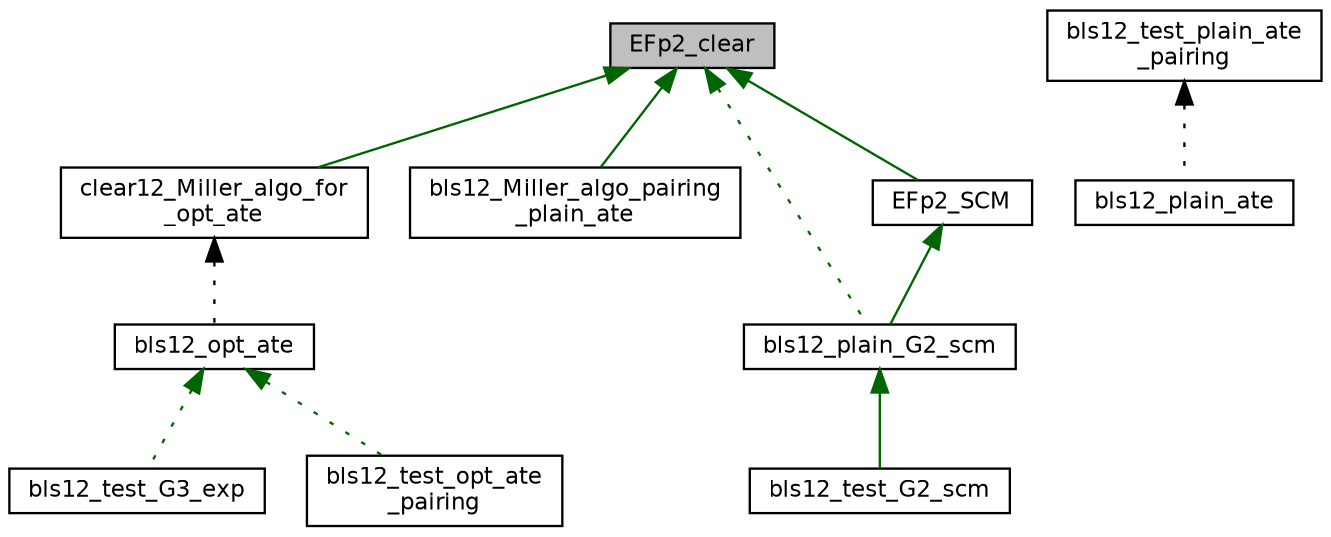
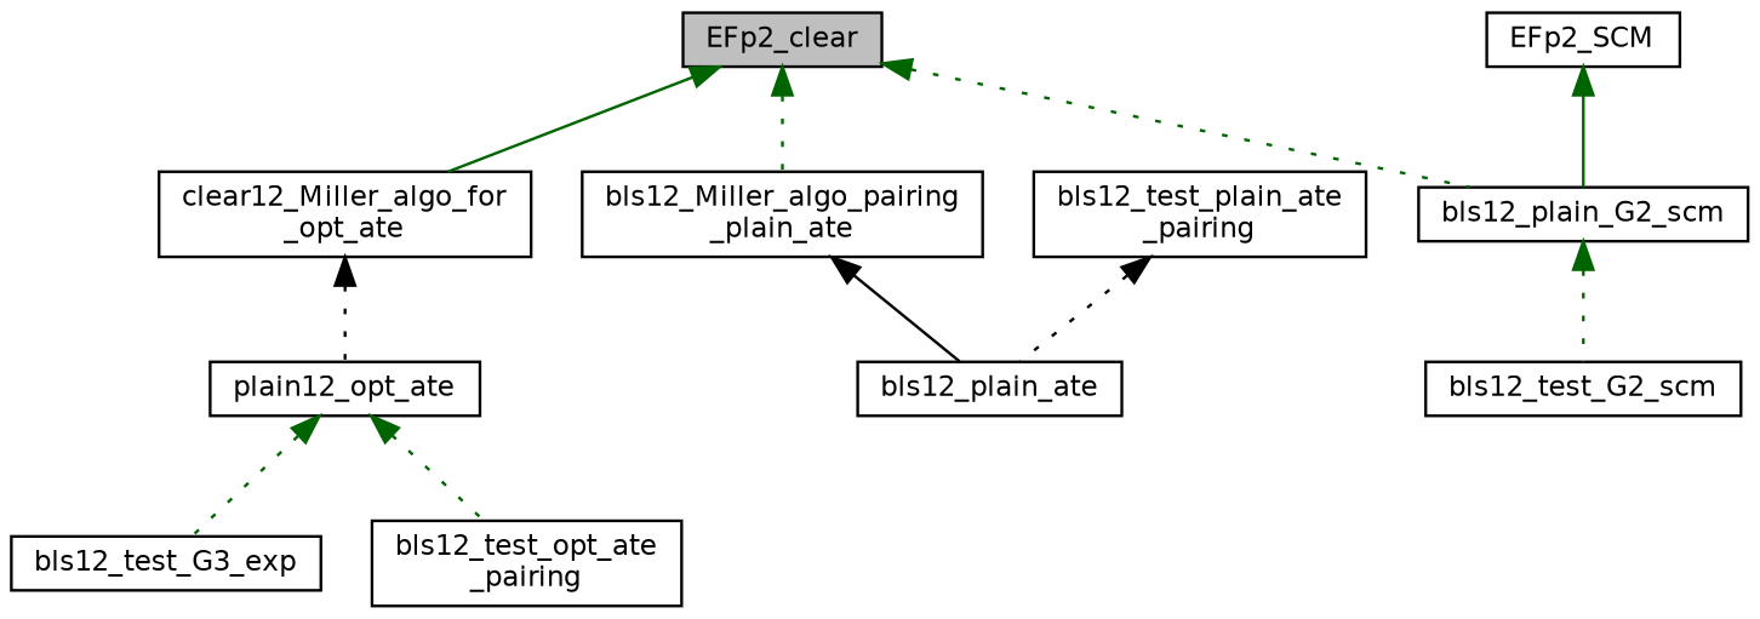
  digraph {
    rankdir=TB
    node [color=black fillcolor=white fontname=Helvetica fontsize=10 shape=record style=filled]
    edge [color=darkgreen dir=back fontname=Helvetica fontsize=10 labelfontname=Helvetica labelfontsize=10 style=dotted]
    n1 [fillcolor=grey75 fontcolor=black height=0.2 label=EFp2_clear width=0.4]
    n2 [height=0.2 label="clear12_Miller_algo_for\l_opt_ate" width=0.4]
    n3 [height=0.2 label="bls12_Miller_algo_pairing\l_plain_ate" width=0.4]
    n4 [height=0.2 label=bls12_plain_G2_scm width=0.4]
    n5 [height=0.2 label=EFp2_SCM width=0.4]
-   n6 [height=0.2 label=bls12_opt_ate width=0.4]
+   n6 [height=0.2 label=plain12_opt_ate width=0.4]
    n7 [height=0.2 label=bls12_plain_ate width=0.4]
    n8 [height=0.2 label=bls12_test_G2_scm width=0.4]
    n9 [height=0.2 label=bls12_test_G3_exp width=0.4]
    n10 [height=0.2 label="bls12_test_opt_ate\l_pairing" width=0.4]
    n11 [height=0.2 label="bls12_test_plain_ate\l_pairing" width=0.4]
    n1 -> n2 [style=solid]
-   n1 -> n3 [style=solid]
+   n1 -> n3
    n1 -> n4
-   n1 -> n5 [style=solid]
    n2 -> n6 [color=black]
-   n4 -> n8 [style=solid]
+   n3 -> n7 [color=black style=solid]
+   n4 -> n8
    n5 -> n4 [style=solid]
    n6 -> n9
    n6 -> n10
    n11 -> n7 [color=black]
  }
